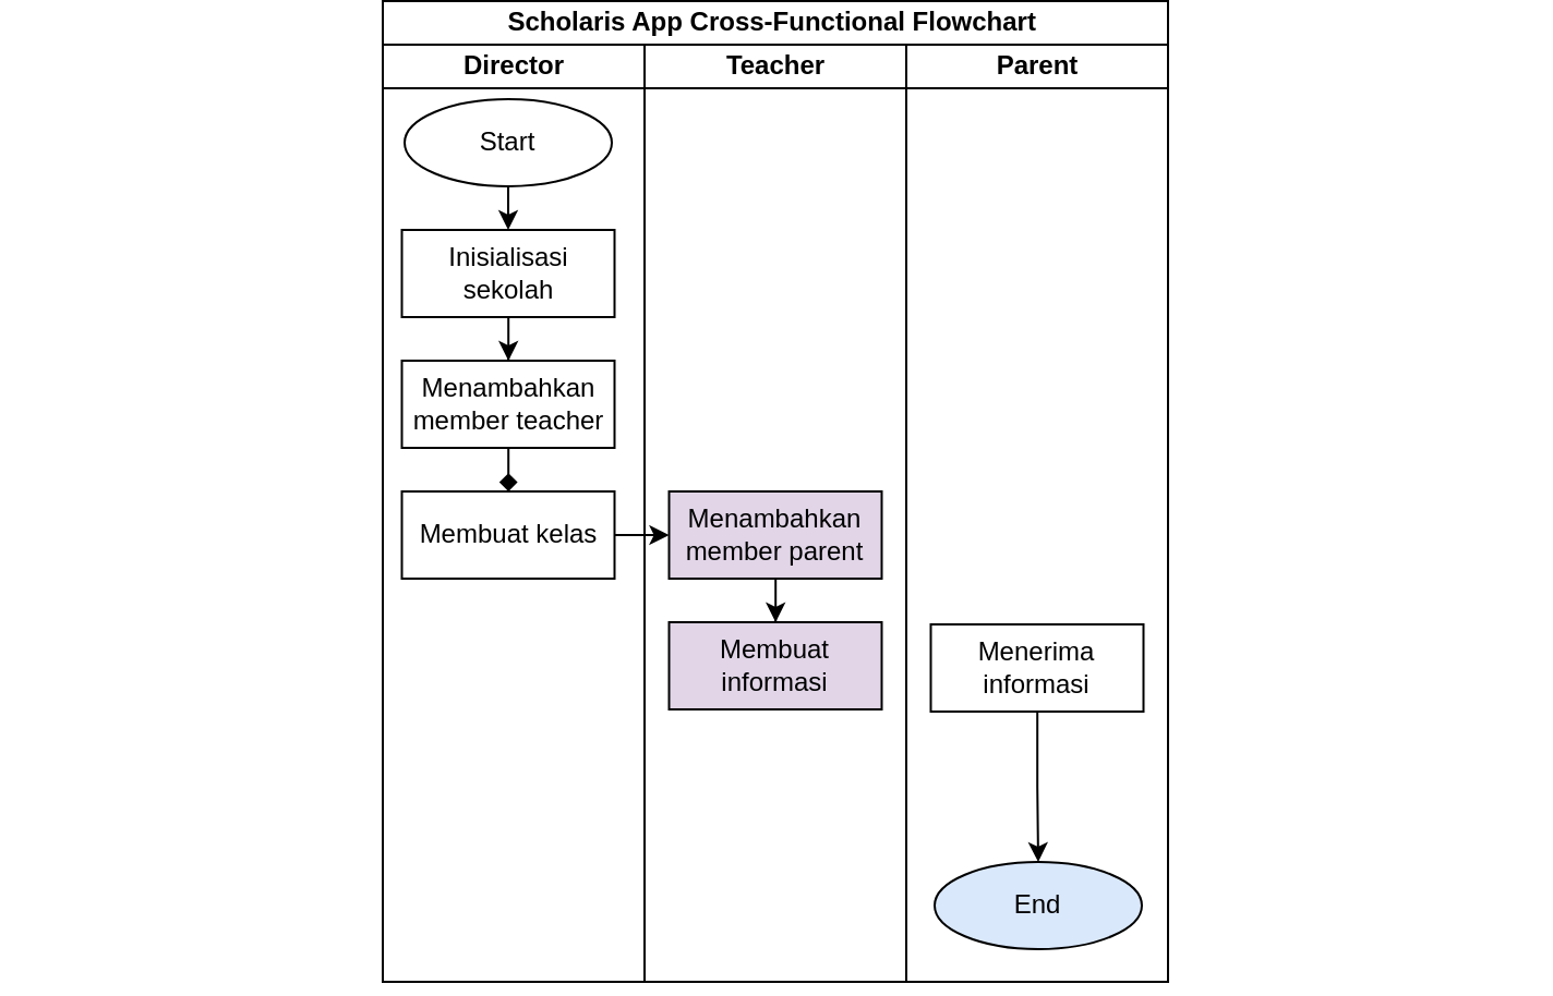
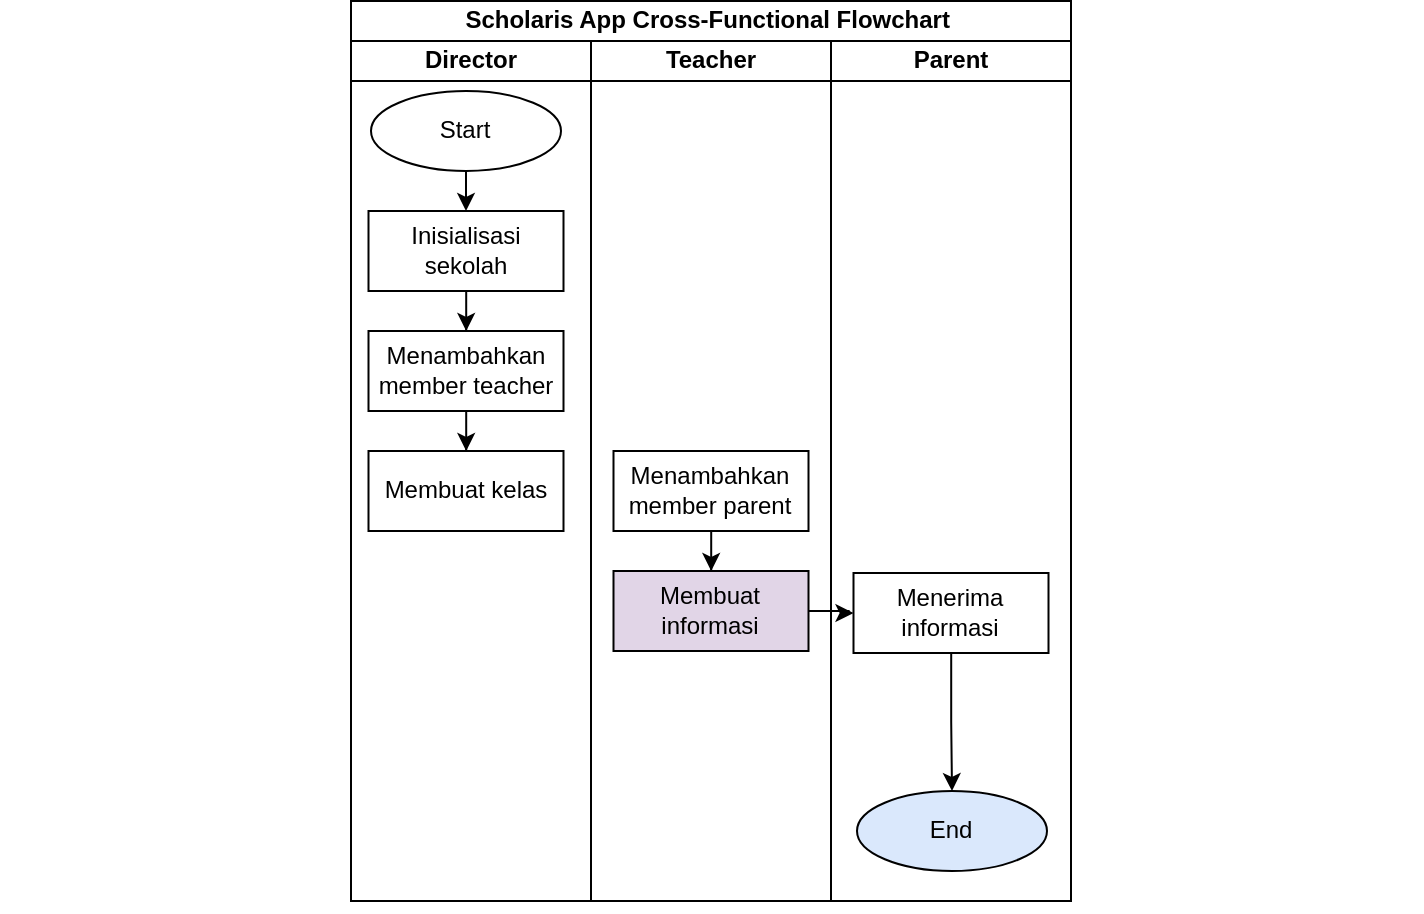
  <mxCell id="0" />
  <mxCell id="1" parent="0" />
  <mxCell id="2" value="Scholaris App Cross-Functional Flowchart&amp;nbsp;" style="swimlane;html=1;childLayout=stackLayout;resizeParent=1;resizeParentMax=0;horizontal=0;startSize=20;horizontalStack=0;container=0;rotation=90;" parent="1" vertex="1"><mxGeometry x="130" y="20" width="450" height="360" as="geometry" /></mxCell>
  <mxCell id="3" value="Teacher" style="swimlane;html=1;startSize=20;horizontal=0;container=0;rotation=90;" parent="1" vertex="1"><mxGeometry x="140" y="150" width="430" height="120" as="geometry" /></mxCell>
  <mxCell id="4" value="Director" style="swimlane;html=1;startSize=20;horizontal=0;container=0;rotation=90;" parent="3" vertex="1"><mxGeometry x="-120" width="430" height="120" as="geometry" /></mxCell>
  <mxCell id="5" value="" style="edgeStyle=orthogonalEdgeStyle;rounded=0;orthogonalLoop=1;jettySize=auto;html=1;" edge="1" parent="4" source="6" target="9"><mxGeometry relative="1" as="geometry" /></mxCell>
  <mxCell id="6" value="Inisialisasi sekolah" style="rounded=0;whiteSpace=wrap;html=1;" vertex="1" parent="4"><mxGeometry x="163.75" y="-70" width="97.5" height="40" as="geometry" /></mxCell>
  <mxCell id="7" value="" style="edgeStyle=orthogonalEdgeStyle;rounded=0;orthogonalLoop=1;jettySize=auto;html=1;" edge="1" parent="4" source="8" target="6"><mxGeometry relative="1" as="geometry" /></mxCell>
  <mxCell id="8" value="&lt;font style=&quot;font-size: 12px;&quot;&gt;Start&lt;/font&gt;" style="ellipse;whiteSpace=wrap;html=1;" vertex="1" parent="4"><mxGeometry x="165" y="-130" width="95" height="40" as="geometry" /></mxCell>
  <mxCell id="9" value="Menambahkan member teacher" style="rounded=0;whiteSpace=wrap;html=1;" vertex="1" parent="4"><mxGeometry x="163.75" y="-10" width="97.5" height="40" as="geometry" /></mxCell>
  <mxCell id="10" value="Membuat kelas" style="whiteSpace=wrap;html=1;rounded=0;" vertex="1" parent="4"><mxGeometry x="163.75" y="50" width="97.5" height="40" as="geometry" /></mxCell>
- <mxCell id="11" value="" style="edgeStyle=orthogonalEdgeStyle;rounded=0;orthogonalLoop=1;jettySize=auto;html=1;endArrow=diamond;" edge="1" parent="4" source="9" target="10"><mxGeometry relative="1" as="geometry" /></mxCell>
- <mxCell id="12" value="Menambahkan member parent" style="whiteSpace=wrap;html=1;rounded=0;fillColor=#e1d5e7;" vertex="1" parent="3"><mxGeometry x="166.25" y="50" width="97.5" height="40" as="geometry" /></mxCell>
- <mxCell id="13" style="edgeStyle=orthogonalEdgeStyle;rounded=0;orthogonalLoop=1;jettySize=auto;html=1;exitX=1;exitY=0.5;exitDx=0;exitDy=0;entryX=0;entryY=0.5;entryDx=0;entryDy=0;" edge="1" parent="3" source="10" target="12"><mxGeometry relative="1" as="geometry" /></mxCell>
+ <mxCell id="11" value="" style="edgeStyle=orthogonalEdgeStyle;rounded=0;orthogonalLoop=1;jettySize=auto;html=1;" edge="1" parent="4" source="9" target="10"><mxGeometry relative="1" as="geometry" /></mxCell>
+ <mxCell id="12" value="Menambahkan member parent" style="whiteSpace=wrap;html=1;rounded=0;" vertex="1" parent="3"><mxGeometry x="166.25" y="50" width="97.5" height="40" as="geometry" /></mxCell>
  <mxCell id="14" value="Parent" style="swimlane;html=1;startSize=20;horizontal=0;container=0;rotation=90;" parent="1" vertex="1"><mxGeometry x="260" y="150" width="430" height="120" as="geometry" /></mxCell>
+ <mxCell id="15" value="" style="edgeStyle=orthogonalEdgeStyle;rounded=0;orthogonalLoop=1;jettySize=auto;html=1;" edge="1" parent="1" source="16" target="19"><mxGeometry relative="1" as="geometry" /></mxCell>
  <mxCell id="16" value="Membuat informasi" style="whiteSpace=wrap;html=1;rounded=0;fillColor=#e1d5e7;" vertex="1" parent="1"><mxGeometry x="306.25" y="260" width="97.5" height="40" as="geometry" /></mxCell>
  <mxCell id="17" value="" style="edgeStyle=orthogonalEdgeStyle;rounded=0;orthogonalLoop=1;jettySize=auto;html=1;" edge="1" parent="1" source="12" target="16"><mxGeometry relative="1" as="geometry" /></mxCell>
  <mxCell id="18" style="edgeStyle=orthogonalEdgeStyle;rounded=0;orthogonalLoop=1;jettySize=auto;html=1;entryX=0.5;entryY=0;entryDx=0;entryDy=0;" edge="1" parent="1" source="19" target="20"><mxGeometry relative="1" as="geometry" /></mxCell>
  <mxCell id="19" value="Menerima informasi" style="whiteSpace=wrap;html=1;rounded=0;" vertex="1" parent="1"><mxGeometry x="426.25" y="261" width="97.5" height="40" as="geometry" /></mxCell>
  <mxCell id="20" value="&lt;font style=&quot;font-size: 12px;&quot;&gt;End&lt;/font&gt;" style="ellipse;whiteSpace=wrap;html=1;fillColor=#dae8fc;" vertex="1" parent="1"><mxGeometry x="428" y="370" width="95" height="40" as="geometry" /></mxCell>
